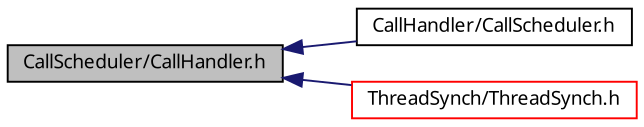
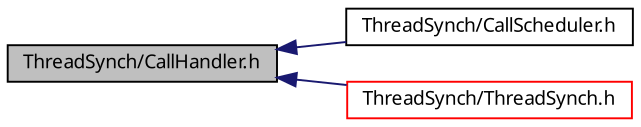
  digraph {
    rankdir=LR
    node [color=black fillcolor=white fontname="FreeSans.ttf" fontsize=10 shape=record style=filled]
    edge [color=midnightblue dir=back fontname="FreeSans.ttf" fontsize=10 labelfontname="FreeSans.ttf" labelfontsize=10 style=solid]
-   n1 [fillcolor=grey75 fontcolor=black height=0.2 label="CallScheduler/CallHandler.h" width=0.4]
-   n2 [height=0.2 label="CallHandler/CallScheduler.h" width=0.4]
+   n1 [fillcolor=grey75 fontcolor=black height=0.2 label="ThreadSynch/CallHandler.h" width=0.4]
+   n2 [height=0.2 label="ThreadSynch/CallScheduler.h" width=0.4]
    n3 [color=red height=0.2 label="ThreadSynch/ThreadSynch.h" width=0.4]
    n1 -> n2
    n1 -> n3
  }
